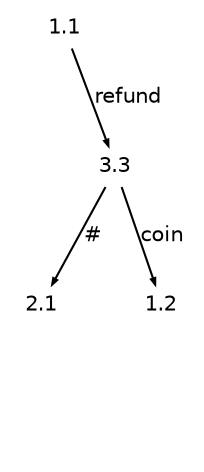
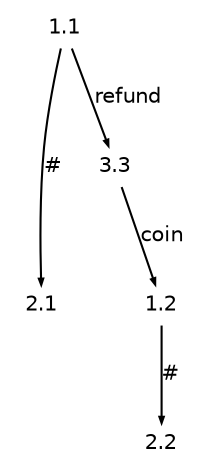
  digraph {
    rankdir=TB
    node [fontname=Helvetica fontsize=10 shape=plaintext]
    edge [arrowsize=0.3 fontname=Helvetica fontsize=10]
    1.1 [height=.2 width=.3]
    2.1 [height=.2 width=.3]
    3.3 [height=.2 width=.3]
    1.2 [height=.2 width=.3]
-   3.3 -> 2.1 [label="#"]
+   2.2 [height=.2 width=.3]
+   1.1 -> 2.1 [label="#"]
    1.1 -> 3.3 [label=refund]
    3.3 -> 1.2 [label=coin]
+   1.2 -> 2.2 [label="#"]
  }
